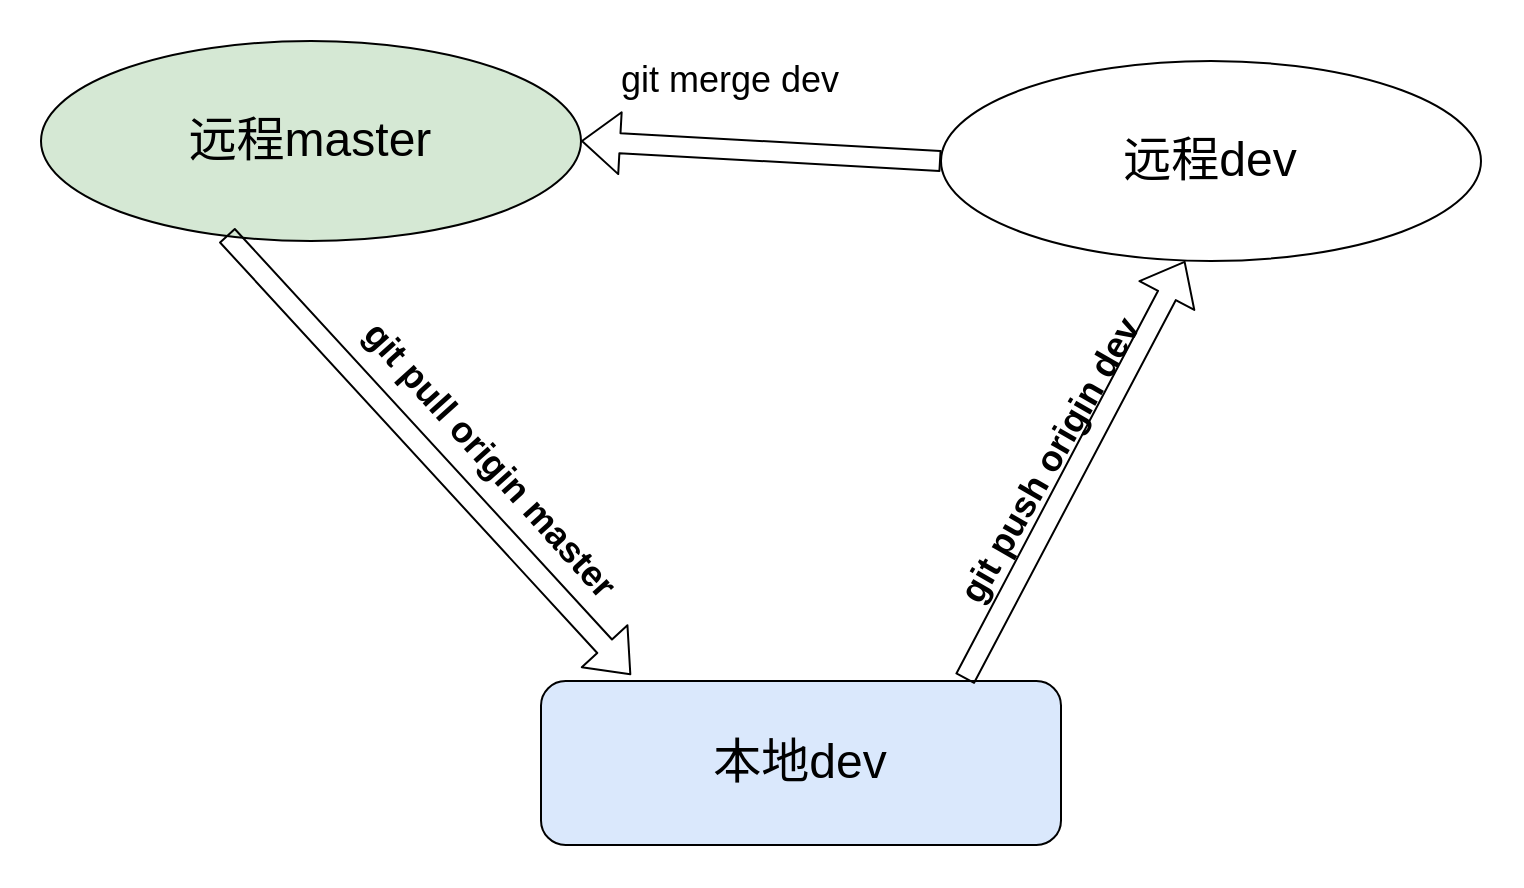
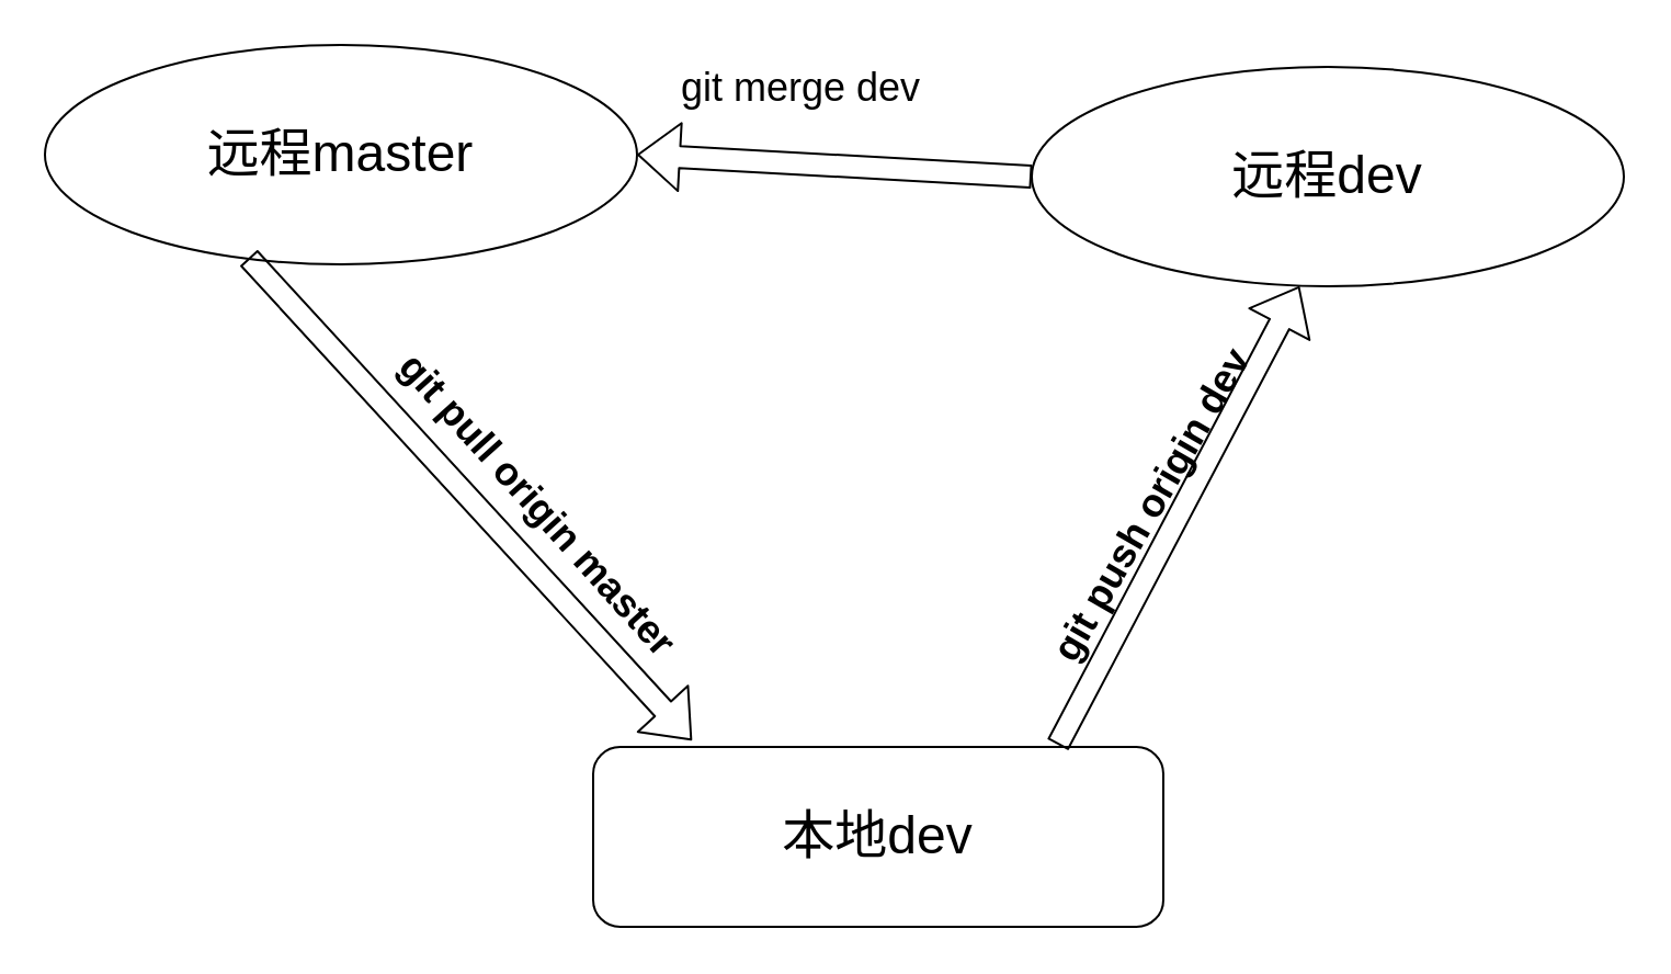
  <mxCell id="0" />
  <mxCell id="1" parent="0" />
- <mxCell id="2" value="&lt;font style=&quot;font-size: 24px&quot;&gt;本地dev&lt;/font&gt;" style="rounded=1;whiteSpace=wrap;html=1;fillColor=#dae8fc;" vertex="1" parent="1"><mxGeometry x="270" y="340" width="260" height="82" as="geometry" /></mxCell>
- <mxCell id="3" value="&lt;font style=&quot;font-size: 24px&quot;&gt;远程master&lt;/font&gt;" style="ellipse;whiteSpace=wrap;html=1;fillColor=#d5e8d4;" vertex="1" parent="1"><mxGeometry x="20" y="20" width="270" height="100" as="geometry" /></mxCell>
+ <mxCell id="2" value="&lt;font style=&quot;font-size: 24px&quot;&gt;本地dev&lt;/font&gt;" style="rounded=1;whiteSpace=wrap;html=1;" vertex="1" parent="1"><mxGeometry x="270" y="340" width="260" height="82" as="geometry" /></mxCell>
+ <mxCell id="3" value="&lt;font style=&quot;font-size: 24px&quot;&gt;远程master&lt;/font&gt;" style="ellipse;whiteSpace=wrap;html=1;" vertex="1" parent="1"><mxGeometry x="20" y="20" width="270" height="100" as="geometry" /></mxCell>
  <mxCell id="4" value="&lt;font style=&quot;font-size: 24px&quot;&gt;远程dev&lt;br&gt;&lt;/font&gt;" style="ellipse;whiteSpace=wrap;html=1;" vertex="1" parent="1"><mxGeometry x="470" y="30" width="270" height="100" as="geometry" /></mxCell>
  <mxCell id="5" value="" style="shape=flexArrow;endArrow=classic;html=1;exitX=0.815;exitY=-0.012;exitDx=0;exitDy=0;exitPerimeter=0;entryX=0.452;entryY=1;entryDx=0;entryDy=0;entryPerimeter=0;" edge="1" parent="1" source="2" target="4"><mxGeometry width="50" height="50" relative="1" as="geometry"><mxPoint x="480" y="320" as="sourcePoint" /><mxPoint x="530" y="270" as="targetPoint" /></mxGeometry></mxCell>
  <mxCell id="6" value="" style="shape=flexArrow;endArrow=classic;html=1;entryX=1;entryY=0.5;entryDx=0;entryDy=0;exitX=0;exitY=0.5;exitDx=0;exitDy=0;" edge="1" parent="1" source="4" target="3"><mxGeometry width="50" height="50" relative="1" as="geometry"><mxPoint x="360" y="110" as="sourcePoint" /><mxPoint x="410" y="60" as="targetPoint" /></mxGeometry></mxCell>
  <mxCell id="7" value="" style="shape=flexArrow;endArrow=classic;html=1;exitX=0.344;exitY=0.97;exitDx=0;exitDy=0;exitPerimeter=0;" edge="1" parent="1" source="3"><mxGeometry width="50" height="50" relative="1" as="geometry"><mxPoint x="170" y="270" as="sourcePoint" /><mxPoint x="315" y="337" as="targetPoint" /></mxGeometry></mxCell>
  <mxCell id="8" value="&lt;font style=&quot;font-size: 18px&quot;&gt;git merge dev&lt;/font&gt;" style="text;html=1;strokeColor=none;fillColor=none;align=center;verticalAlign=middle;whiteSpace=wrap;rounded=0;" vertex="1" parent="1"><mxGeometry x="305" y="30" width="120" height="20" as="geometry" /></mxCell>
  <mxCell id="9" value="&lt;font style=&quot;font-size: 18px&quot;&gt;&lt;b&gt;git pull origin master&lt;/b&gt;&lt;/font&gt;" style="text;html=1;strokeColor=none;fillColor=none;align=center;verticalAlign=middle;whiteSpace=wrap;rounded=0;rotation=48;" vertex="1" parent="1"><mxGeometry x="150" y="220" width="190" height="20" as="geometry" /></mxCell>
  <mxCell id="10" value="&lt;font style=&quot;font-size: 18px&quot;&gt;&lt;b&gt;git push origin dev&lt;/b&gt;&lt;/font&gt;" style="text;html=1;strokeColor=none;fillColor=none;align=center;verticalAlign=middle;whiteSpace=wrap;rounded=0;rotation=-60;" vertex="1" parent="1"><mxGeometry x="440" y="220" width="170" height="20" as="geometry" /></mxCell>
